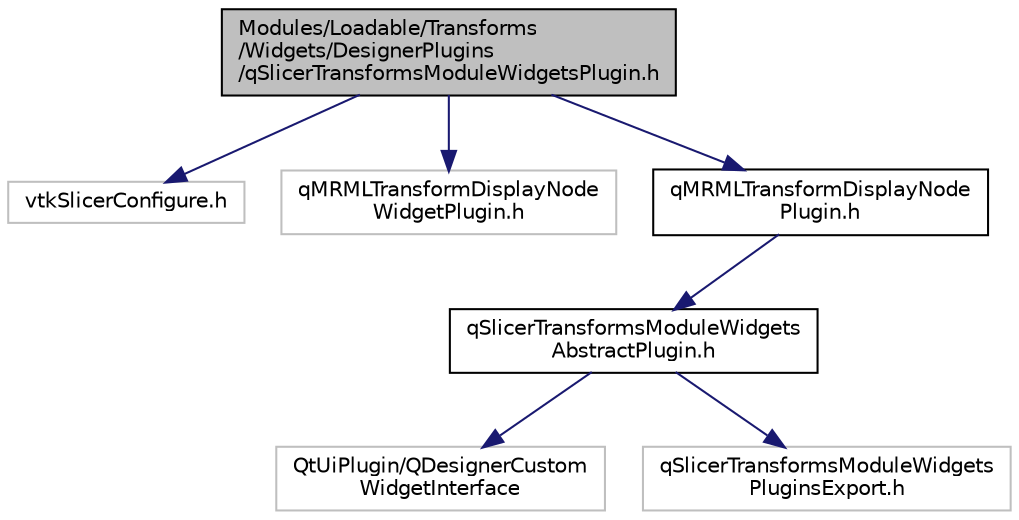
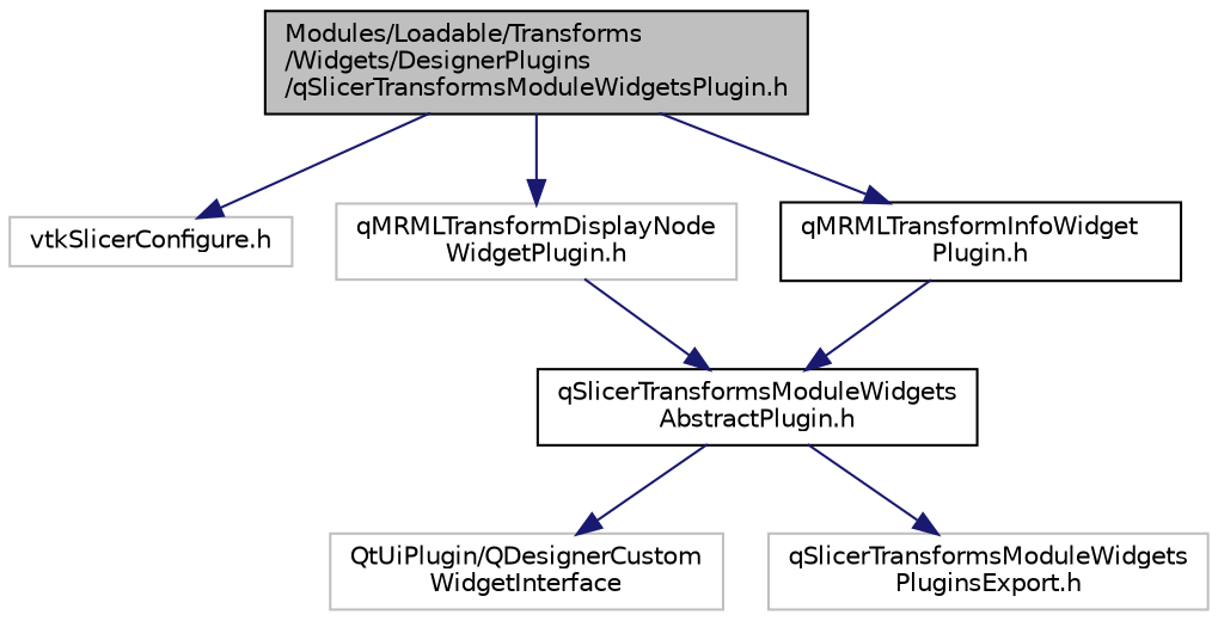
  digraph {
    node [color=grey75 fontname=Helvetica fontsize=10 shape=record]
    edge [color=midnightblue fontname=Helvetica fontsize=10 labelfontname=Helvetica labelfontsize=10 style=solid]
    n1 [color=black fillcolor=grey75 fontcolor=black height=0.2 label="Modules/Loadable/Transforms\l/Widgets/DesignerPlugins\l/qSlicerTransformsModuleWidgetsPlugin.h" style=filled width=0.4]
    n2 [height=0.2 label="vtkSlicerConfigure.h" width=0.4]
    n3 [height=0.2 label="qMRMLTransformDisplayNode\lWidgetPlugin.h" width=0.4]
-   n4 [color=black height=0.2 label="qMRMLTransformDisplayNode\lPlugin.h" width=0.4]
+   n4 [color=black height=0.2 label="qMRMLTransformInfoWidget\lPlugin.h" width=0.4]
    n5 [color=black height=0.2 label="qSlicerTransformsModuleWidgets\lAbstractPlugin.h" width=0.4]
    n6 [height=0.2 label="QtUiPlugin/QDesignerCustom\lWidgetInterface" width=0.4]
    n7 [height=0.2 label="qSlicerTransformsModuleWidgets\lPluginsExport.h" width=0.4]
    n1 -> n2
    n1 -> n3
    n1 -> n4
+   n3 -> n5
    n4 -> n5
    n5 -> n6
    n5 -> n7
  }
